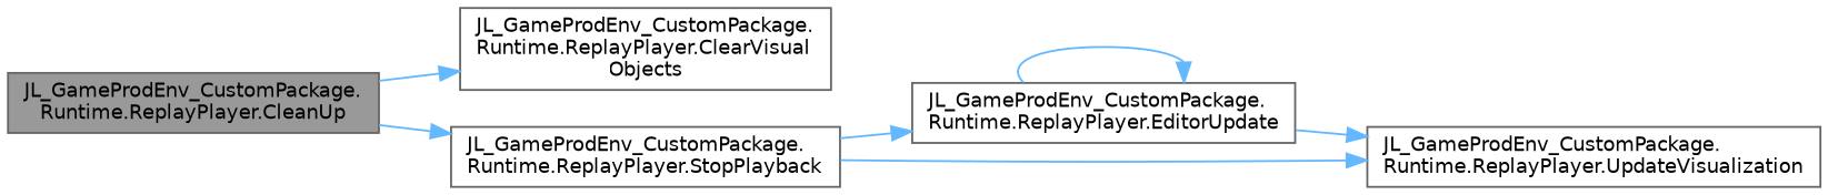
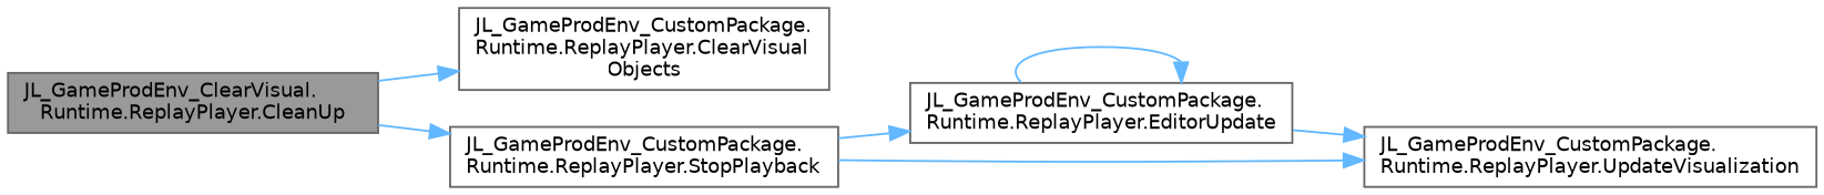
  digraph {
    rankdir=LR
    node [color=grey40 fillcolor=white fontname=Helvetica fontsize=10 shape=box style=filled]
    edge [color=steelblue1 fontname=Helvetica fontsize=10 labelfontname=Helvetica labelfontsize=10 style=solid]
-   n1 [color=gray40 fillcolor=grey60 fontcolor=black height=0.2 label="JL_GameProdEnv_CustomPackage.\lRuntime.ReplayPlayer.CleanUp" width=0.4]
+   n1 [color=gray40 fillcolor=grey60 fontcolor=black height=0.2 label="JL_GameProdEnv_ClearVisual.\lRuntime.ReplayPlayer.CleanUp" width=0.4]
    n2 [height=0.2 label="JL_GameProdEnv_CustomPackage.\lRuntime.ReplayPlayer.ClearVisual\lObjects" width=0.4]
    n3 [height=0.2 label="JL_GameProdEnv_CustomPackage.\lRuntime.ReplayPlayer.StopPlayback" width=0.4]
    n4 [height=0.2 label="JL_GameProdEnv_CustomPackage.\lRuntime.ReplayPlayer.EditorUpdate" width=0.4]
    n5 [height=0.2 label="JL_GameProdEnv_CustomPackage.\lRuntime.ReplayPlayer.UpdateVisualization" width=0.4]
    n1 -> n2
    n1 -> n3
    n3 -> n4
    n3 -> n5
    n4 -> n4
    n4 -> n5
  }
